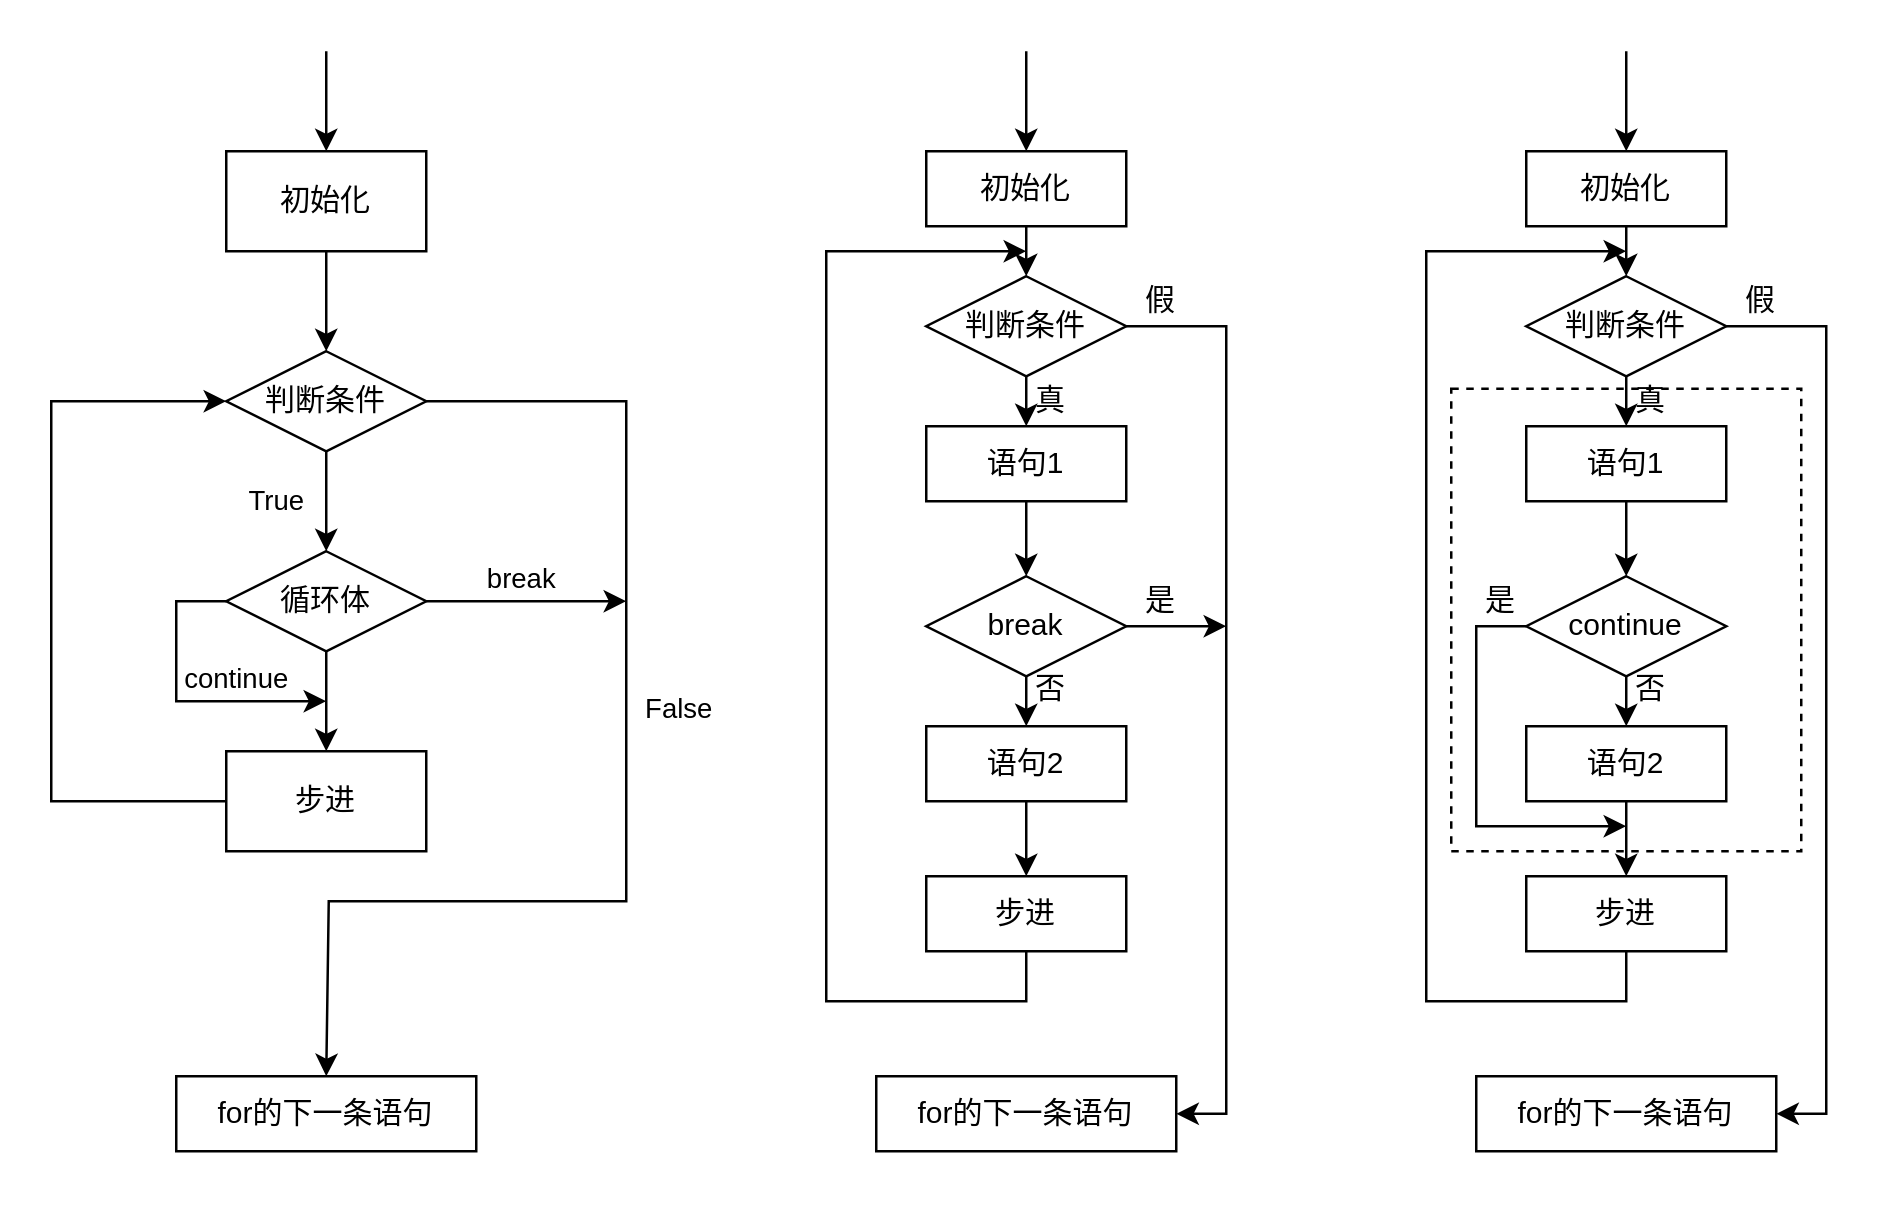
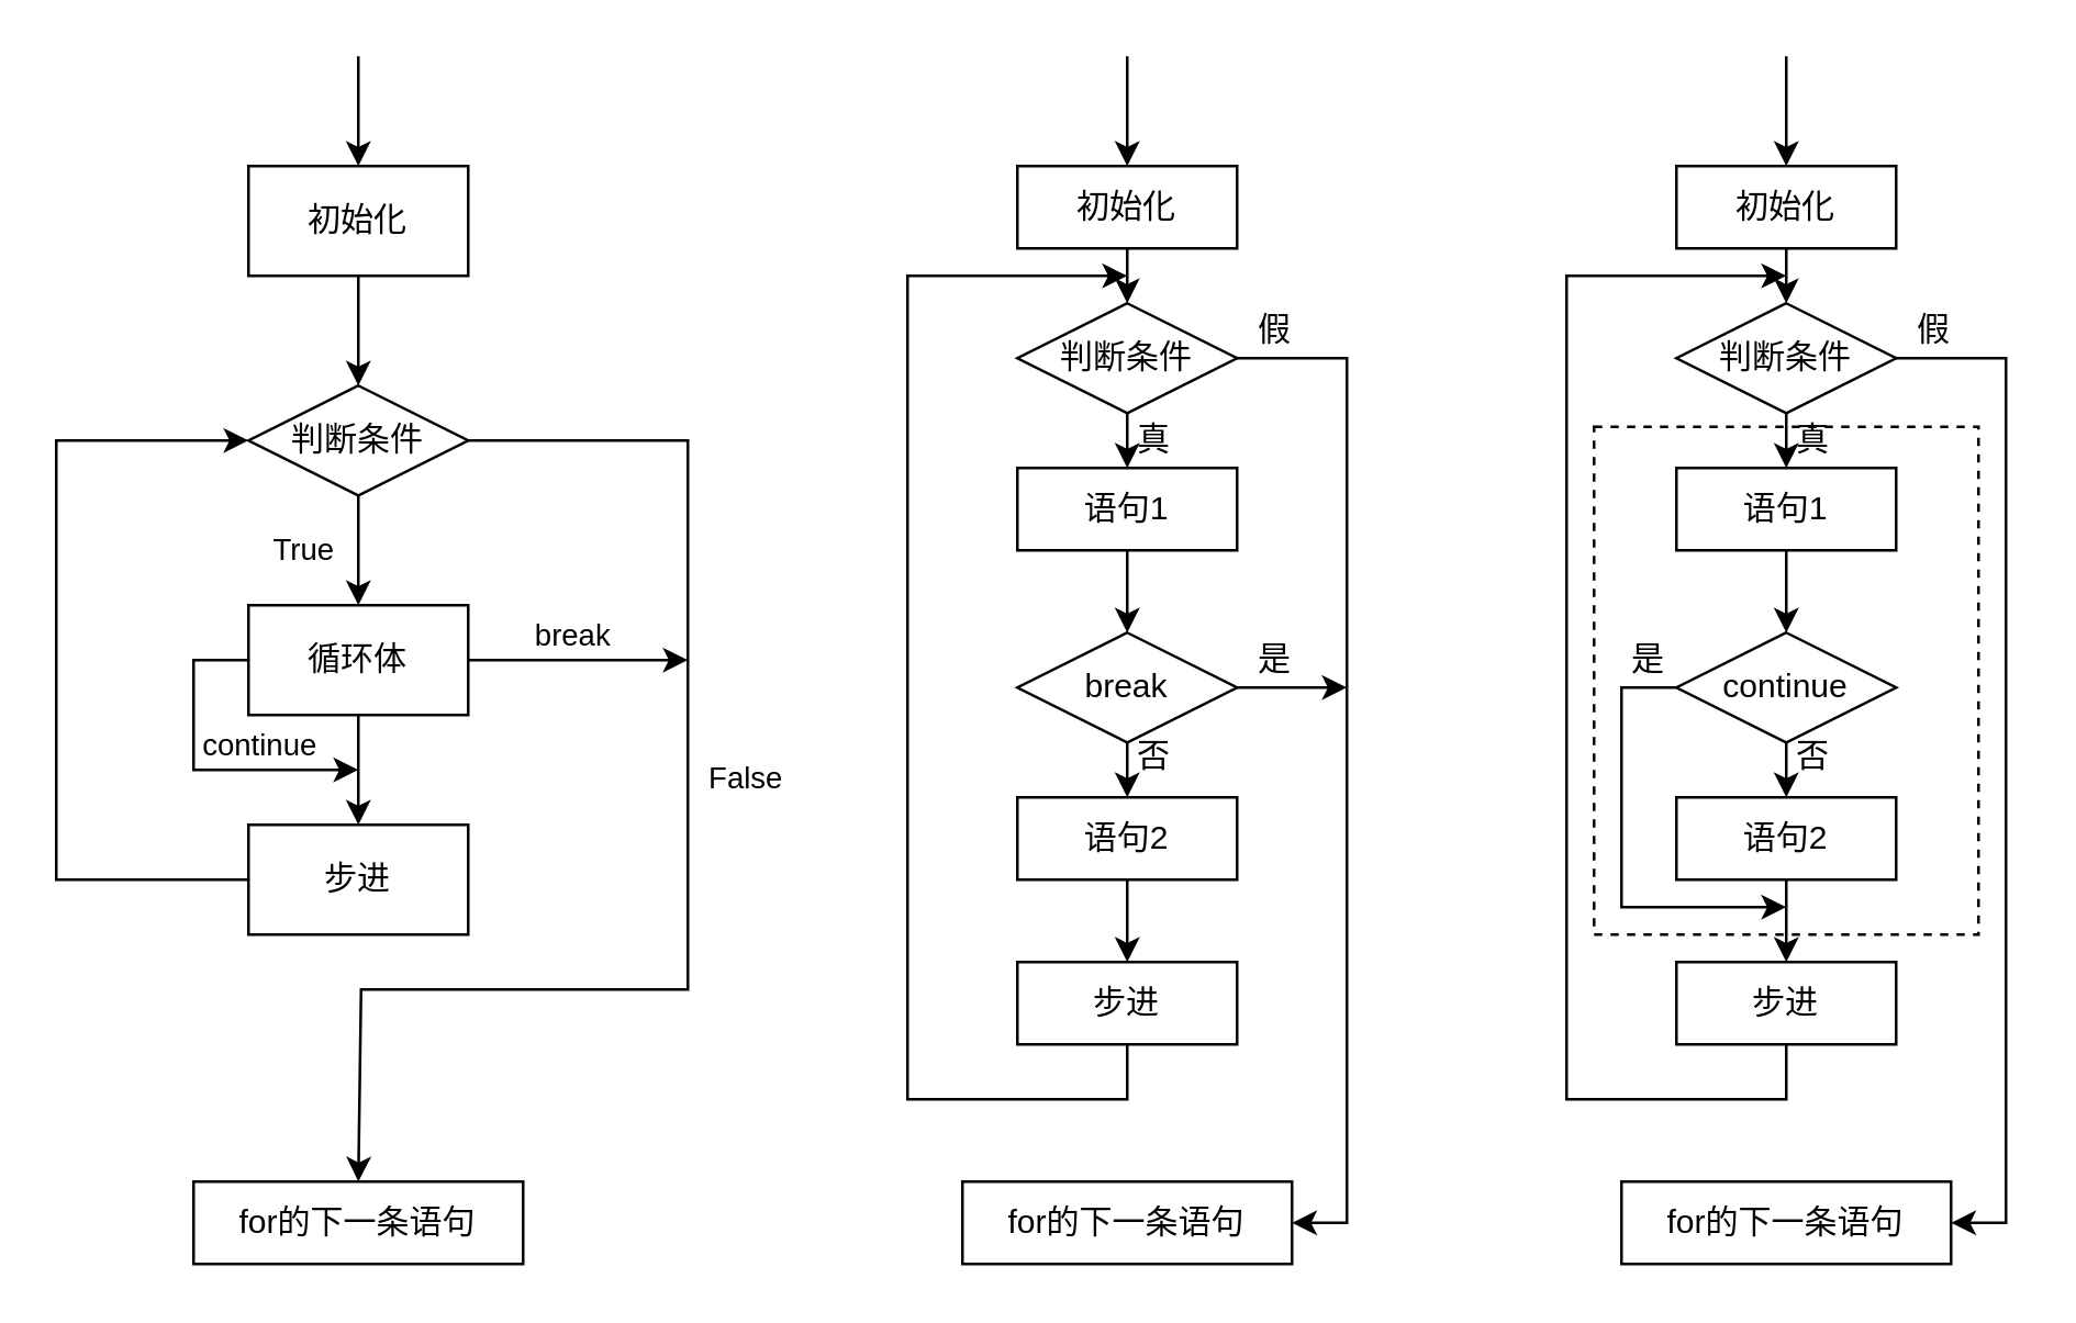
  <mxCell id="0" />
  <mxCell id="1" parent="0" />
  <mxCell id="2" value="" style="rounded=0;whiteSpace=wrap;html=1;fillColor=none;dashed=1;" parent="1" vertex="1"><mxGeometry x="580" y="155" width="140" height="185" as="geometry" /></mxCell>
  <mxCell id="3" style="edgeStyle=orthogonalEdgeStyle;rounded=0;orthogonalLoop=1;jettySize=auto;html=1;exitX=0.5;exitY=1;exitDx=0;exitDy=0;" parent="1" source="4" target="9" edge="1"><mxGeometry relative="1" as="geometry" /></mxCell>
  <mxCell id="4" value="初始化" style="rounded=0;whiteSpace=wrap;html=1;fillColor=none;" parent="1" vertex="1"><mxGeometry x="90" y="60" width="80" height="40" as="geometry" /></mxCell>
  <mxCell id="5" value="" style="endArrow=classic;html=1;rounded=0;entryX=0.5;entryY=0;entryDx=0;entryDy=0;" parent="1" target="4" edge="1"><mxGeometry width="50" height="50" relative="1" as="geometry"><mxPoint x="130" y="20" as="sourcePoint" /><mxPoint x="240" y="140" as="targetPoint" /></mxGeometry></mxCell>
  <mxCell id="6" value="True" style="edgeStyle=orthogonalEdgeStyle;rounded=0;orthogonalLoop=1;jettySize=auto;html=1;exitX=0.5;exitY=1;exitDx=0;exitDy=0;entryX=0.5;entryY=0;entryDx=0;entryDy=0;labelBackgroundColor=none;" parent="1" source="9" target="15" edge="1"><mxGeometry y="-20" relative="1" as="geometry"><mxPoint as="offset" /></mxGeometry></mxCell>
  <mxCell id="7" style="edgeStyle=orthogonalEdgeStyle;rounded=0;orthogonalLoop=1;jettySize=auto;html=1;exitX=1;exitY=0.5;exitDx=0;exitDy=0;entryX=0.5;entryY=0;entryDx=0;entryDy=0;" parent="1" source="9" target="33" edge="1"><mxGeometry relative="1" as="geometry"><mxPoint x="130" y="420" as="targetPoint" /><Array as="points"><mxPoint x="250" y="160" /><mxPoint x="250" y="360" /><mxPoint x="131" y="360" /></Array></mxGeometry></mxCell>
  <mxCell id="8" value="False" style="edgeLabel;html=1;align=center;verticalAlign=middle;resizable=0;points=[];labelBackgroundColor=none;" parent="7" vertex="1" connectable="0"><mxGeometry x="-0.137" y="3" relative="1" as="geometry"><mxPoint x="17" as="offset" /></mxGeometry></mxCell>
  <mxCell id="9" value="判断条件" style="rhombus;whiteSpace=wrap;html=1;fillColor=none;" parent="1" vertex="1"><mxGeometry x="90" y="140" width="80" height="40" as="geometry" /></mxCell>
  <mxCell id="10" style="edgeStyle=orthogonalEdgeStyle;rounded=0;orthogonalLoop=1;jettySize=auto;html=1;exitX=0.5;exitY=1;exitDx=0;exitDy=0;entryX=0.5;entryY=0;entryDx=0;entryDy=0;" parent="1" source="15" target="17" edge="1"><mxGeometry relative="1" as="geometry" /></mxCell>
  <mxCell id="11" style="edgeStyle=orthogonalEdgeStyle;rounded=0;orthogonalLoop=1;jettySize=auto;html=1;exitX=0;exitY=0.5;exitDx=0;exitDy=0;" parent="1" source="15" edge="1"><mxGeometry relative="1" as="geometry"><mxPoint x="130" y="280" as="targetPoint" /><Array as="points"><mxPoint x="70" y="240" /><mxPoint x="70" y="280" /></Array></mxGeometry></mxCell>
  <mxCell id="12" value="continue" style="edgeLabel;html=1;align=center;verticalAlign=middle;resizable=0;points=[];labelBackgroundColor=none;" parent="11" vertex="1" connectable="0"><mxGeometry x="-0.239" y="1" relative="1" as="geometry"><mxPoint x="22" y="4" as="offset" /></mxGeometry></mxCell>
  <mxCell id="13" style="edgeStyle=orthogonalEdgeStyle;rounded=0;orthogonalLoop=1;jettySize=auto;html=1;exitX=1;exitY=0.5;exitDx=0;exitDy=0;" parent="1" source="15" edge="1"><mxGeometry relative="1" as="geometry"><mxPoint x="250" y="240" as="targetPoint" /></mxGeometry></mxCell>
  <mxCell id="14" value="break" style="edgeLabel;html=1;align=center;verticalAlign=middle;resizable=0;points=[];labelBackgroundColor=none;" parent="13" vertex="1" connectable="0"><mxGeometry x="-0.089" y="-4" relative="1" as="geometry"><mxPoint y="-14" as="offset" /></mxGeometry></mxCell>
- <mxCell id="15" value="循环体" style="rhombus;whiteSpace=wrap;html=1;fillColor=none;" parent="1" vertex="1"><mxGeometry x="90" y="220" width="80" height="40" as="geometry" /></mxCell>
+ <mxCell id="15" value="循环体" style="rounded=0;whiteSpace=wrap;html=1;fillColor=none;" parent="1" vertex="1"><mxGeometry x="90" y="220" width="80" height="40" as="geometry" /></mxCell>
  <mxCell id="16" style="edgeStyle=orthogonalEdgeStyle;rounded=0;orthogonalLoop=1;jettySize=auto;html=1;exitX=0;exitY=0.5;exitDx=0;exitDy=0;entryX=0;entryY=0.5;entryDx=0;entryDy=0;" parent="1" source="17" target="9" edge="1"><mxGeometry relative="1" as="geometry"><Array as="points"><mxPoint x="20" y="320" /><mxPoint x="20" y="160" /></Array></mxGeometry></mxCell>
  <mxCell id="17" value="步进" style="rounded=0;whiteSpace=wrap;html=1;fillColor=none;" parent="1" vertex="1"><mxGeometry x="90" y="300" width="80" height="40" as="geometry" /></mxCell>
  <mxCell id="18" style="edgeStyle=orthogonalEdgeStyle;rounded=0;orthogonalLoop=1;jettySize=auto;html=1;exitX=0.5;exitY=1;exitDx=0;exitDy=0;" parent="1" source="19" edge="1"><mxGeometry relative="1" as="geometry"><mxPoint x="410" y="110" as="targetPoint" /></mxGeometry></mxCell>
  <mxCell id="19" value="初始化" style="rounded=0;whiteSpace=wrap;html=1;fillColor=none;" parent="1" vertex="1"><mxGeometry x="370" y="60" width="80" height="30" as="geometry" /></mxCell>
  <mxCell id="20" value="" style="endArrow=classic;html=1;rounded=0;entryX=0.5;entryY=0;entryDx=0;entryDy=0;" parent="1" target="19" edge="1"><mxGeometry width="50" height="50" relative="1" as="geometry"><mxPoint x="410" y="20" as="sourcePoint" /><mxPoint x="180" y="70" as="targetPoint" /></mxGeometry></mxCell>
  <mxCell id="21" style="edgeStyle=orthogonalEdgeStyle;rounded=0;orthogonalLoop=1;jettySize=auto;html=1;exitX=0.5;exitY=1;exitDx=0;exitDy=0;entryX=0.5;entryY=0;entryDx=0;entryDy=0;" parent="1" source="23" target="25" edge="1"><mxGeometry relative="1" as="geometry"><mxPoint x="410" y="180" as="targetPoint" /></mxGeometry></mxCell>
  <mxCell id="22" style="edgeStyle=orthogonalEdgeStyle;rounded=0;orthogonalLoop=1;jettySize=auto;html=1;exitX=1;exitY=0.5;exitDx=0;exitDy=0;entryX=1;entryY=0.5;entryDx=0;entryDy=0;" parent="1" source="23" target="34" edge="1"><mxGeometry relative="1" as="geometry" /></mxCell>
  <mxCell id="23" value="判断条件" style="rhombus;whiteSpace=wrap;html=1;fillColor=none;" parent="1" vertex="1"><mxGeometry x="370" y="110" width="80" height="40" as="geometry" /></mxCell>
  <mxCell id="24" style="edgeStyle=orthogonalEdgeStyle;rounded=0;orthogonalLoop=1;jettySize=auto;html=1;exitX=0.5;exitY=1;exitDx=0;exitDy=0;entryX=0.5;entryY=0;entryDx=0;entryDy=0;" parent="1" source="25" target="28" edge="1"><mxGeometry relative="1" as="geometry" /></mxCell>
  <mxCell id="25" value="语句1" style="rounded=0;whiteSpace=wrap;html=1;fillColor=none;" parent="1" vertex="1"><mxGeometry x="370" y="170" width="80" height="30" as="geometry" /></mxCell>
  <mxCell id="26" style="edgeStyle=orthogonalEdgeStyle;rounded=0;orthogonalLoop=1;jettySize=auto;html=1;exitX=0.5;exitY=1;exitDx=0;exitDy=0;entryX=0.5;entryY=0;entryDx=0;entryDy=0;" parent="1" source="28" target="30" edge="1"><mxGeometry relative="1" as="geometry"><mxPoint x="410" y="300" as="targetPoint" /></mxGeometry></mxCell>
  <mxCell id="27" style="edgeStyle=orthogonalEdgeStyle;rounded=0;orthogonalLoop=1;jettySize=auto;html=1;exitX=1;exitY=0.5;exitDx=0;exitDy=0;" parent="1" source="28" edge="1"><mxGeometry relative="1" as="geometry"><mxPoint x="490" y="250" as="targetPoint" /></mxGeometry></mxCell>
  <mxCell id="28" value="break" style="rhombus;whiteSpace=wrap;html=1;fillColor=none;" parent="1" vertex="1"><mxGeometry x="370" y="230" width="80" height="40" as="geometry" /></mxCell>
  <mxCell id="29" style="edgeStyle=orthogonalEdgeStyle;rounded=0;orthogonalLoop=1;jettySize=auto;html=1;exitX=0.5;exitY=1;exitDx=0;exitDy=0;entryX=0.5;entryY=0;entryDx=0;entryDy=0;" parent="1" source="30" target="32" edge="1"><mxGeometry relative="1" as="geometry"><mxPoint x="410" y="360" as="targetPoint" /></mxGeometry></mxCell>
  <mxCell id="30" value="语句2" style="rounded=0;whiteSpace=wrap;html=1;fillColor=none;" parent="1" vertex="1"><mxGeometry x="370" y="290" width="80" height="30" as="geometry" /></mxCell>
  <mxCell id="31" style="edgeStyle=orthogonalEdgeStyle;rounded=0;orthogonalLoop=1;jettySize=auto;html=1;exitX=0.5;exitY=1;exitDx=0;exitDy=0;" parent="1" source="32" edge="1"><mxGeometry relative="1" as="geometry"><mxPoint x="410" y="100" as="targetPoint" /><Array as="points"><mxPoint x="410" y="400" /><mxPoint x="330" y="400" /><mxPoint x="330" y="100" /></Array></mxGeometry></mxCell>
  <mxCell id="32" value="步进" style="rounded=0;whiteSpace=wrap;html=1;fillColor=none;" parent="1" vertex="1"><mxGeometry x="370" y="350" width="80" height="30" as="geometry" /></mxCell>
  <mxCell id="33" value="for的下一条语句" style="rounded=0;whiteSpace=wrap;html=1;fillColor=none;" parent="1" vertex="1"><mxGeometry x="70" y="430" width="120" height="30" as="geometry" /></mxCell>
  <mxCell id="34" value="for的下一条语句" style="rounded=0;whiteSpace=wrap;html=1;fillColor=none;" parent="1" vertex="1"><mxGeometry x="350" y="430" width="120" height="30" as="geometry" /></mxCell>
  <mxCell id="35" value="真" style="text;html=1;strokeColor=none;fillColor=none;align=center;verticalAlign=middle;whiteSpace=wrap;rounded=0;" parent="1" vertex="1"><mxGeometry x="390" y="145" width="60" height="30" as="geometry" /></mxCell>
  <mxCell id="36" value="假" style="text;html=1;strokeColor=none;fillColor=none;align=center;verticalAlign=middle;whiteSpace=wrap;rounded=0;" parent="1" vertex="1"><mxGeometry x="434" y="110" width="60" height="20" as="geometry" /></mxCell>
  <mxCell id="37" value="是" style="text;html=1;strokeColor=none;fillColor=none;align=center;verticalAlign=middle;whiteSpace=wrap;rounded=0;" parent="1" vertex="1"><mxGeometry x="434" y="225" width="60" height="30" as="geometry" /></mxCell>
  <mxCell id="38" value="否" style="text;html=1;strokeColor=none;fillColor=none;align=center;verticalAlign=middle;whiteSpace=wrap;rounded=0;" parent="1" vertex="1"><mxGeometry x="390" y="260" width="60" height="30" as="geometry" /></mxCell>
  <mxCell id="39" style="edgeStyle=orthogonalEdgeStyle;rounded=0;orthogonalLoop=1;jettySize=auto;html=1;exitX=0.5;exitY=1;exitDx=0;exitDy=0;" parent="1" source="40" edge="1"><mxGeometry relative="1" as="geometry"><mxPoint x="650" y="110" as="targetPoint" /></mxGeometry></mxCell>
  <mxCell id="40" value="初始化" style="rounded=0;whiteSpace=wrap;html=1;fillColor=none;" parent="1" vertex="1"><mxGeometry x="610" y="60" width="80" height="30" as="geometry" /></mxCell>
  <mxCell id="41" value="" style="endArrow=classic;html=1;rounded=0;entryX=0.5;entryY=0;entryDx=0;entryDy=0;" parent="1" target="40" edge="1"><mxGeometry width="50" height="50" relative="1" as="geometry"><mxPoint x="650" y="20" as="sourcePoint" /><mxPoint x="420" y="70" as="targetPoint" /></mxGeometry></mxCell>
  <mxCell id="42" style="edgeStyle=orthogonalEdgeStyle;rounded=0;orthogonalLoop=1;jettySize=auto;html=1;exitX=0.5;exitY=1;exitDx=0;exitDy=0;entryX=0.5;entryY=0;entryDx=0;entryDy=0;" parent="1" source="44" target="46" edge="1"><mxGeometry relative="1" as="geometry"><mxPoint x="650" y="180" as="targetPoint" /></mxGeometry></mxCell>
  <mxCell id="43" style="edgeStyle=orthogonalEdgeStyle;rounded=0;orthogonalLoop=1;jettySize=auto;html=1;exitX=1;exitY=0.5;exitDx=0;exitDy=0;entryX=1;entryY=0.5;entryDx=0;entryDy=0;" parent="1" source="44" target="54" edge="1"><mxGeometry relative="1" as="geometry" /></mxCell>
  <mxCell id="44" value="判断条件" style="rhombus;whiteSpace=wrap;html=1;fillColor=none;" parent="1" vertex="1"><mxGeometry x="610" y="110" width="80" height="40" as="geometry" /></mxCell>
  <mxCell id="45" style="edgeStyle=orthogonalEdgeStyle;rounded=0;orthogonalLoop=1;jettySize=auto;html=1;exitX=0.5;exitY=1;exitDx=0;exitDy=0;entryX=0.5;entryY=0;entryDx=0;entryDy=0;" parent="1" source="46" target="49" edge="1"><mxGeometry relative="1" as="geometry" /></mxCell>
  <mxCell id="46" value="语句1" style="rounded=0;whiteSpace=wrap;html=1;fillColor=none;" parent="1" vertex="1"><mxGeometry x="610" y="170" width="80" height="30" as="geometry" /></mxCell>
  <mxCell id="47" style="edgeStyle=orthogonalEdgeStyle;rounded=0;orthogonalLoop=1;jettySize=auto;html=1;exitX=0.5;exitY=1;exitDx=0;exitDy=0;entryX=0.5;entryY=0;entryDx=0;entryDy=0;" parent="1" source="49" target="51" edge="1"><mxGeometry relative="1" as="geometry"><mxPoint x="650" y="300" as="targetPoint" /></mxGeometry></mxCell>
  <mxCell id="48" style="edgeStyle=orthogonalEdgeStyle;rounded=0;orthogonalLoop=1;jettySize=auto;html=1;exitX=0;exitY=0.5;exitDx=0;exitDy=0;" parent="1" source="49" edge="1"><mxGeometry relative="1" as="geometry"><mxPoint x="650" y="330" as="targetPoint" /><Array as="points"><mxPoint x="590" y="250" /><mxPoint x="590" y="330" /></Array></mxGeometry></mxCell>
  <mxCell id="49" value="continue" style="rhombus;whiteSpace=wrap;html=1;fillColor=none;" parent="1" vertex="1"><mxGeometry x="610" y="230" width="80" height="40" as="geometry" /></mxCell>
  <mxCell id="50" style="edgeStyle=orthogonalEdgeStyle;rounded=0;orthogonalLoop=1;jettySize=auto;html=1;exitX=0.5;exitY=1;exitDx=0;exitDy=0;entryX=0.5;entryY=0;entryDx=0;entryDy=0;" parent="1" source="51" target="53" edge="1"><mxGeometry relative="1" as="geometry"><mxPoint x="650" y="360" as="targetPoint" /></mxGeometry></mxCell>
  <mxCell id="51" value="语句2" style="rounded=0;whiteSpace=wrap;html=1;fillColor=none;" parent="1" vertex="1"><mxGeometry x="610" y="290" width="80" height="30" as="geometry" /></mxCell>
  <mxCell id="52" style="edgeStyle=orthogonalEdgeStyle;rounded=0;orthogonalLoop=1;jettySize=auto;html=1;exitX=0.5;exitY=1;exitDx=0;exitDy=0;" parent="1" source="53" edge="1"><mxGeometry relative="1" as="geometry"><mxPoint x="650" y="100" as="targetPoint" /><Array as="points"><mxPoint x="650" y="400" /><mxPoint x="570" y="400" /><mxPoint x="570" y="100" /></Array></mxGeometry></mxCell>
  <mxCell id="53" value="步进" style="rounded=0;whiteSpace=wrap;html=1;fillColor=none;" parent="1" vertex="1"><mxGeometry x="610" y="350" width="80" height="30" as="geometry" /></mxCell>
  <mxCell id="54" value="for的下一条语句" style="rounded=0;whiteSpace=wrap;html=1;fillColor=none;" parent="1" vertex="1"><mxGeometry x="590" y="430" width="120" height="30" as="geometry" /></mxCell>
  <mxCell id="55" value="真" style="text;html=1;strokeColor=none;fillColor=none;align=center;verticalAlign=middle;whiteSpace=wrap;rounded=0;" parent="1" vertex="1"><mxGeometry x="630" y="145" width="60" height="30" as="geometry" /></mxCell>
  <mxCell id="56" value="假" style="text;html=1;strokeColor=none;fillColor=none;align=center;verticalAlign=middle;whiteSpace=wrap;rounded=0;" parent="1" vertex="1"><mxGeometry x="674" y="110" width="60" height="20" as="geometry" /></mxCell>
  <mxCell id="57" value="否" style="text;html=1;strokeColor=none;fillColor=none;align=center;verticalAlign=middle;whiteSpace=wrap;rounded=0;" parent="1" vertex="1"><mxGeometry x="630" y="260" width="60" height="30" as="geometry" /></mxCell>
  <mxCell id="58" value="是" style="text;html=1;strokeColor=none;fillColor=none;align=center;verticalAlign=middle;whiteSpace=wrap;rounded=0;" parent="1" vertex="1"><mxGeometry x="570" y="225" width="60" height="30" as="geometry" /></mxCell>
